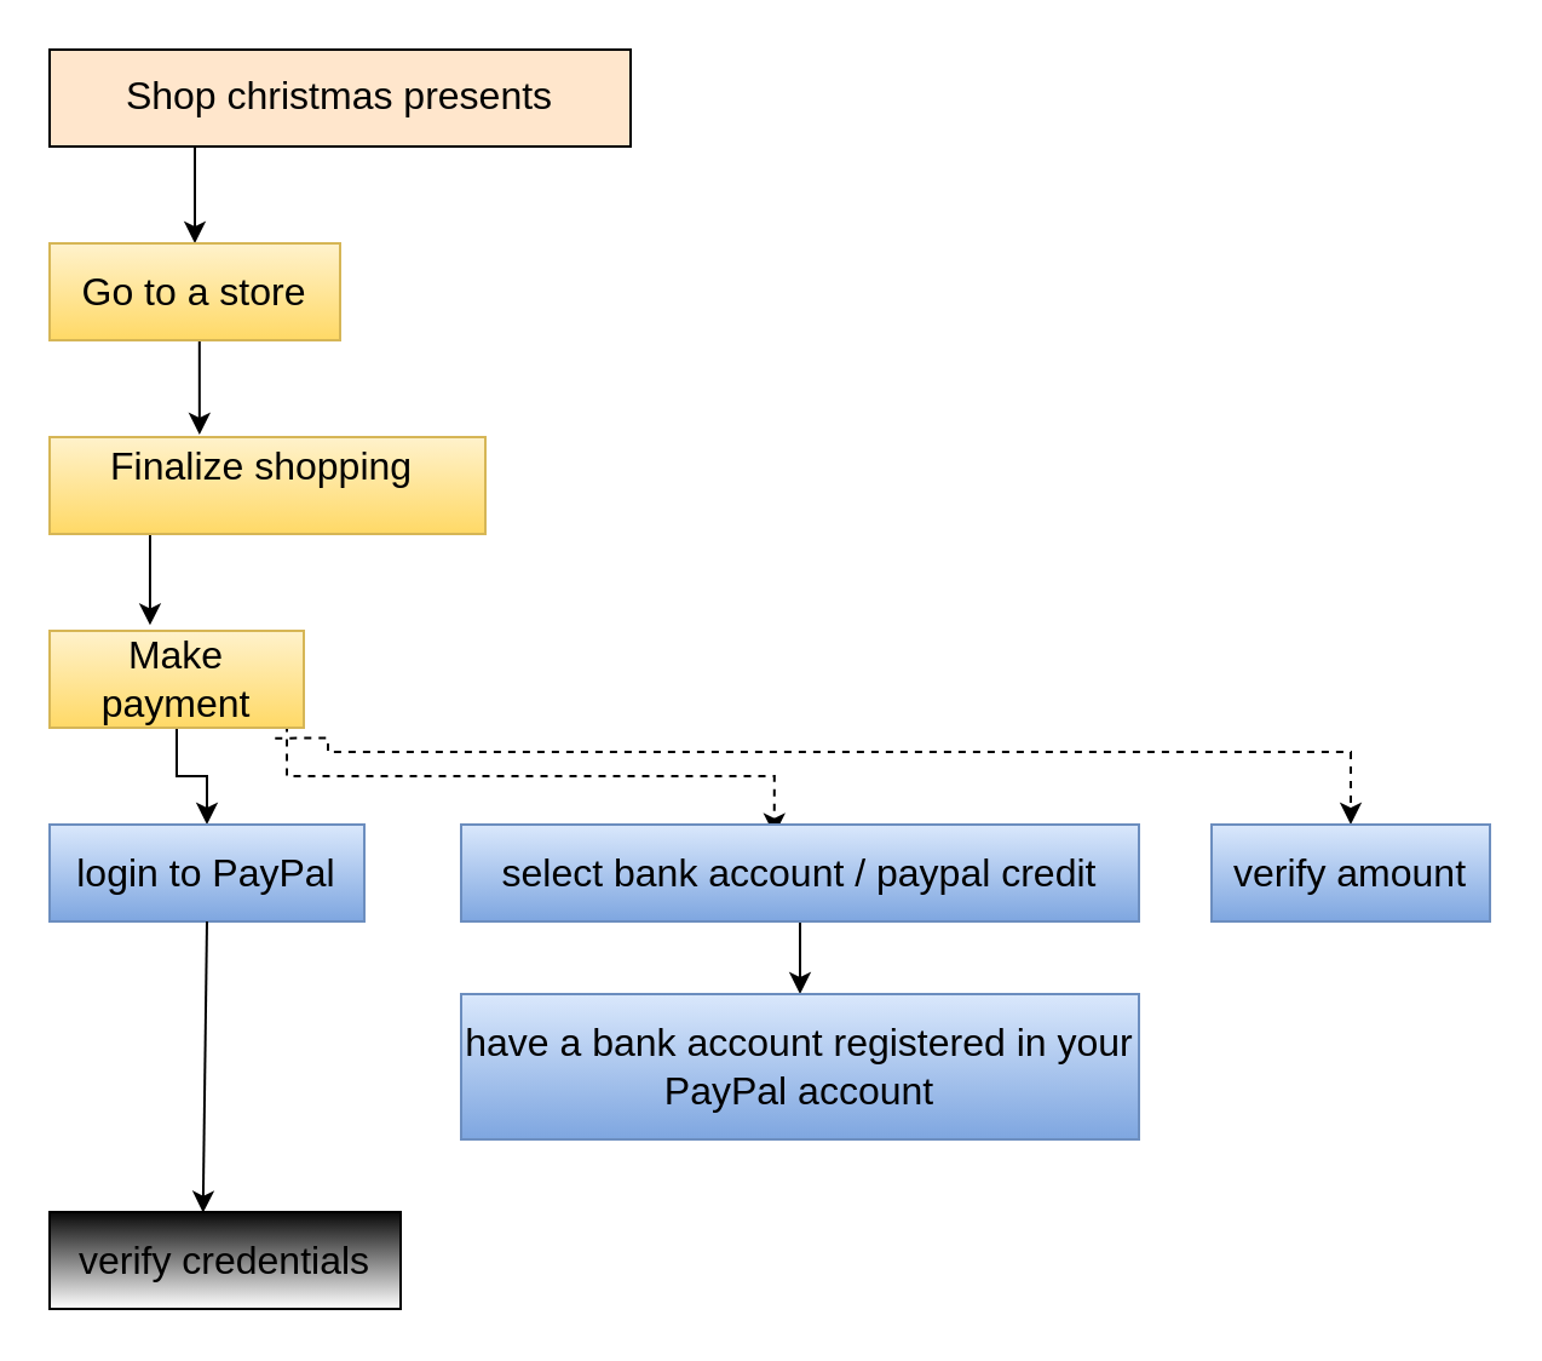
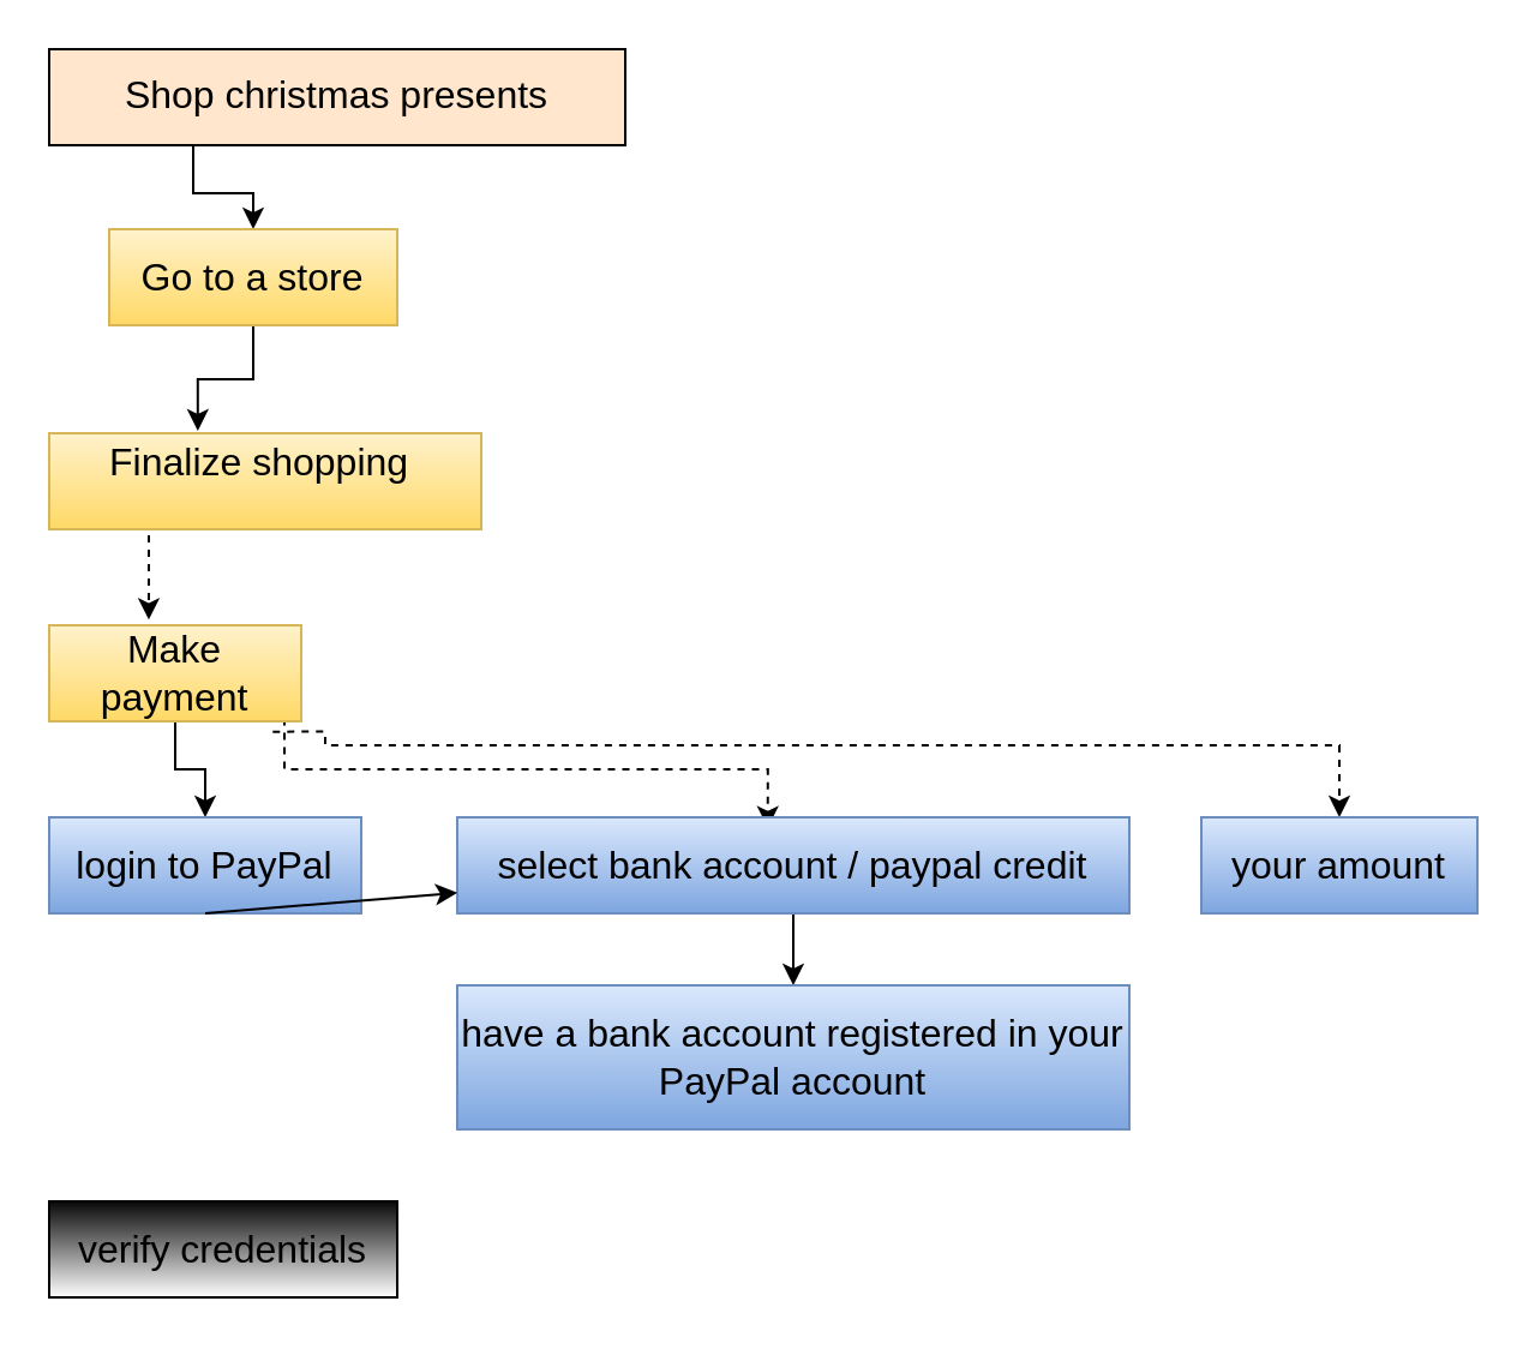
  <mxCell id="0" />
  <mxCell id="1" parent="0" />
  <mxCell id="2" style="edgeStyle=orthogonalEdgeStyle;rounded=0;orthogonalLoop=1;jettySize=auto;html=1;exitX=0.25;exitY=1;exitDx=0;exitDy=0;entryX=0.5;entryY=0;entryDx=0;entryDy=0;" edge="1" parent="1" source="3" target="5"><mxGeometry relative="1" as="geometry" /></mxCell>
  <mxCell id="3" value="&lt;span id=&quot;docs-internal-guid-d5e7203e-7fff-3c16-a125-c171abe92407&quot;&gt;&lt;p dir=&quot;ltr&quot; style=&quot;line-height: 1.38 ; margin-top: 0pt ; margin-bottom: 0pt&quot;&gt;&lt;span style=&quot;font-size: 12pt ; font-family: &amp;#34;arial&amp;#34; ; background-color: transparent ; vertical-align: baseline&quot;&gt;Shop christmas presents&lt;/span&gt;&lt;/p&gt;&lt;/span&gt;" style="rounded=0;whiteSpace=wrap;html=1;fillColor=#ffe6cc;" vertex="1" parent="1"><mxGeometry x="20" y="20" width="240" height="40" as="geometry" /></mxCell>
  <mxCell id="4" style="edgeStyle=orthogonalEdgeStyle;rounded=0;orthogonalLoop=1;jettySize=auto;html=1;exitX=0.5;exitY=1;exitDx=0;exitDy=0;entryX=0.344;entryY=-0.025;entryDx=0;entryDy=0;entryPerimeter=0;" edge="1" parent="1" source="5" target="9"><mxGeometry relative="1" as="geometry" /></mxCell>
- <mxCell id="5" value="&#10;&#10;&lt;b style=&quot;font-weight: normal&quot; id=&quot;docs-internal-guid-62c89e5a-7fff-6335-1848-f5268fc64938&quot;&gt;&lt;span style=&quot;font-size: 12pt; font-family: arial; color: rgb(0, 0, 0); background-color: transparent; font-weight: 400; font-style: normal; font-variant: normal; text-decoration: none; vertical-align: baseline;&quot;&gt;Go to a store&lt;/span&gt;&lt;/b&gt;&#10;&#10;" style="rounded=0;whiteSpace=wrap;html=1;gradientColor=#ffd966;fillColor=#fff2cc;strokeColor=#d6b656;" vertex="1" parent="1"><mxGeometry x="20" y="100" width="120" height="40" as="geometry" /></mxCell>
- <mxCell id="6" style="edgeStyle=orthogonalEdgeStyle;rounded=0;orthogonalLoop=1;jettySize=auto;html=1;exitX=0.25;exitY=1;exitDx=0;exitDy=0;entryX=0.395;entryY=-0.058;entryDx=0;entryDy=0;entryPerimeter=0;" edge="1" parent="1" source="9" target="11"><mxGeometry relative="1" as="geometry" /></mxCell>
+ <mxCell id="5" value="&#10;&#10;&lt;b style=&quot;font-weight: normal&quot; id=&quot;docs-internal-guid-62c89e5a-7fff-6335-1848-f5268fc64938&quot;&gt;&lt;span style=&quot;font-size: 12pt; font-family: arial; color: rgb(0, 0, 0); background-color: transparent; font-weight: 400; font-style: normal; font-variant: normal; text-decoration: none; vertical-align: baseline;&quot;&gt;Go to a store&lt;/span&gt;&lt;/b&gt;&#10;&#10;" style="rounded=0;whiteSpace=wrap;html=1;gradientColor=#ffd966;fillColor=#fff2cc;strokeColor=#d6b656;" vertex="1" parent="1"><mxGeometry x="45" y="95" width="120" height="40" as="geometry" /></mxCell>
+ <mxCell id="6" style="edgeStyle=orthogonalEdgeStyle;rounded=0;orthogonalLoop=1;jettySize=auto;html=1;exitX=0.25;exitY=1;exitDx=0;exitDy=0;entryX=0.395;entryY=-0.058;entryDx=0;entryDy=0;entryPerimeter=0;dashed=1;" edge="1" parent="1" source="9" target="11"><mxGeometry relative="1" as="geometry" /></mxCell>
  <mxCell id="7" style="edgeStyle=orthogonalEdgeStyle;rounded=0;orthogonalLoop=1;jettySize=auto;html=1;exitX=0.75;exitY=1;exitDx=0;exitDy=0;entryX=0.462;entryY=0.108;entryDx=0;entryDy=0;entryPerimeter=0;dashed=1;" edge="1" parent="1" source="11" target="14"><mxGeometry relative="1" as="geometry"><Array as="points"><mxPoint x="118" y="320" /><mxPoint x="319" y="320" /></Array></mxGeometry></mxCell>
  <mxCell id="8" style="edgeStyle=orthogonalEdgeStyle;rounded=0;orthogonalLoop=1;jettySize=auto;html=1;exitX=0.887;exitY=1.108;exitDx=0;exitDy=0;entryX=0.5;entryY=0;entryDx=0;entryDy=0;dashed=1;exitPerimeter=0;" edge="1" parent="1" source="11" target="15"><mxGeometry relative="1" as="geometry"><Array as="points"><mxPoint x="135" y="310" /><mxPoint x="558" y="310" /></Array></mxGeometry></mxCell>
  <mxCell id="9" value="&#10;&#10;&lt;b style=&quot;font-weight: normal&quot; id=&quot;docs-internal-guid-b32aff59-7fff-d8a4-a926-250280d1fc39&quot;&gt;&lt;p dir=&quot;ltr&quot; style=&quot;line-height: 1.38 ; margin-top: 0pt ; margin-bottom: 0pt&quot;&gt;&lt;span style=&quot;font-size: 12pt; font-family: arial; color: rgb(0, 0, 0); background-color: transparent; font-weight: 400; font-style: normal; font-variant: normal; text-decoration: none; vertical-align: baseline;&quot;&gt;Finalize shopping&amp;nbsp;&lt;/span&gt;&lt;/p&gt;&lt;/b&gt;&lt;br class=&quot;Apple-interchange-newline&quot;&gt;&#10;&#10;" style="rounded=0;whiteSpace=wrap;html=1;gradientColor=#ffd966;fillColor=#fff2cc;strokeColor=#d6b656;" vertex="1" parent="1"><mxGeometry x="20" y="180" width="180" height="40" as="geometry" /></mxCell>
  <mxCell id="10" style="edgeStyle=orthogonalEdgeStyle;rounded=0;orthogonalLoop=1;jettySize=auto;html=1;exitX=0.5;exitY=1;exitDx=0;exitDy=0;entryX=0.5;entryY=0;entryDx=0;entryDy=0;" edge="1" parent="1" source="11" target="12"><mxGeometry relative="1" as="geometry" /></mxCell>
  <mxCell id="11" value="&lt;span id=&quot;docs-internal-guid-7b47e7b9-7fff-ebda-0fa6-152eb75dcf57&quot;&gt;&lt;span style=&quot;font-size: 12pt ; font-family: &amp;#34;arial&amp;#34; ; background-color: transparent ; vertical-align: baseline&quot;&gt;Make payment &lt;/span&gt;&lt;/span&gt;" style="rounded=0;whiteSpace=wrap;html=1;gradientColor=#ffd966;fillColor=#fff2cc;strokeColor=#d6b656;" vertex="1" parent="1"><mxGeometry x="20" y="260" width="105" height="40" as="geometry" /></mxCell>
  <mxCell id="12" value="&#10;&#10;&lt;b style=&quot;font-weight: normal&quot; id=&quot;docs-internal-guid-7c6bcb67-7fff-37ff-2fc6-8727643be1cf&quot;&gt;&lt;span style=&quot;font-size: 12pt; font-family: arial; color: rgb(0, 0, 0); background-color: transparent; font-weight: 400; font-style: normal; font-variant: normal; text-decoration: none; vertical-align: baseline;&quot;&gt;login to PayPal&lt;/span&gt;&lt;/b&gt;&#10;&#10;" style="rounded=0;whiteSpace=wrap;html=1;gradientColor=#7ea6e0;fillColor=#dae8fc;strokeColor=#6c8ebf;" vertex="1" parent="1"><mxGeometry x="20" y="340" width="130" height="40" as="geometry" /></mxCell>
  <mxCell id="13" style="edgeStyle=orthogonalEdgeStyle;rounded=0;orthogonalLoop=1;jettySize=auto;html=1;exitX=0.5;exitY=1;exitDx=0;exitDy=0;entryX=0.5;entryY=0;entryDx=0;entryDy=0;" edge="1" parent="1" source="14" target="16"><mxGeometry relative="1" as="geometry" /></mxCell>
  <mxCell id="14" value="&#10;&#10;&lt;b style=&quot;font-weight: normal&quot; id=&quot;docs-internal-guid-d9f5a656-7fff-0383-6b03-10786f2cd219&quot;&gt;&lt;span style=&quot;font-size: 12pt; font-family: arial; color: rgb(0, 0, 0); background-color: transparent; font-weight: 400; font-style: normal; font-variant: normal; text-decoration: none; vertical-align: baseline;&quot;&gt;select bank account / paypal credit&lt;/span&gt;&lt;/b&gt;&#10;&#10;" style="rounded=0;whiteSpace=wrap;html=1;gradientColor=#7ea6e0;fillColor=#dae8fc;strokeColor=#6c8ebf;" vertex="1" parent="1"><mxGeometry x="190" y="340" width="280" height="40" as="geometry" /></mxCell>
- <mxCell id="15" value="&lt;span id=&quot;docs-internal-guid-5fa6aee9-7fff-3ed0-3309-f92e11b2a13b&quot;&gt;&lt;span style=&quot;font-size: 12pt ; font-family: &amp;#34;arial&amp;#34; ; background-color: transparent ; vertical-align: baseline&quot;&gt;verify amount&lt;/span&gt;&lt;/span&gt;" style="rounded=0;whiteSpace=wrap;html=1;gradientColor=#7ea6e0;fillColor=#dae8fc;strokeColor=#6c8ebf;" vertex="1" parent="1"><mxGeometry x="500" y="340" width="115" height="40" as="geometry" /></mxCell>
+ <mxCell id="15" value="&lt;span id=&quot;docs-internal-guid-5fa6aee9-7fff-3ed0-3309-f92e11b2a13b&quot;&gt;&lt;span style=&quot;font-size: 12pt ; font-family: &amp;#34;arial&amp;#34; ; background-color: transparent ; vertical-align: baseline&quot;&gt;your amount&lt;/span&gt;&lt;/span&gt;" style="rounded=0;whiteSpace=wrap;html=1;gradientColor=#7ea6e0;fillColor=#dae8fc;strokeColor=#6c8ebf;" vertex="1" parent="1"><mxGeometry x="500" y="340" width="115" height="40" as="geometry" /></mxCell>
  <mxCell id="16" value="&#10;&#10;&lt;b style=&quot;font-weight: normal&quot; id=&quot;docs-internal-guid-ea2c0d4e-7fff-873a-136c-a83e7543a666&quot;&gt;&lt;span style=&quot;font-size: 12pt; font-family: arial; color: rgb(0, 0, 0); background-color: transparent; font-weight: 400; font-style: normal; font-variant: normal; text-decoration: none; vertical-align: baseline;&quot;&gt;have a bank account registered in your PayPal account&lt;/span&gt;&lt;/b&gt;&#10;&#10;" style="rounded=0;whiteSpace=wrap;html=1;gradientColor=#7ea6e0;fillColor=#dae8fc;strokeColor=#6c8ebf;" vertex="1" parent="1"><mxGeometry x="190" y="410" width="280" height="60" as="geometry" /></mxCell>
  <mxCell id="17" value="&lt;span id=&quot;docs-internal-guid-440a27ed-7fff-7f88-586e-51d2251a4bd8&quot;&gt;&lt;span style=&quot;font-size: 12pt ; font-family: &amp;#34;arial&amp;#34; ; background-color: transparent ; vertical-align: baseline&quot;&gt;verify credentials&lt;/span&gt;&lt;/span&gt;" style="rounded=0;whiteSpace=wrap;html=1;fillColor=#080808;gradientColor=#ffffff;" vertex="1" parent="1"><mxGeometry x="20" y="500" width="145" height="40" as="geometry" /></mxCell>
- <mxCell id="18" value="" style="endArrow=classic;html=1;exitX=0.5;exitY=1;exitDx=0;exitDy=0;entryX=0.437;entryY=0.008;entryDx=0;entryDy=0;entryPerimeter=0;" edge="1" parent="1" source="12" target="17"><mxGeometry width="50" height="50" relative="1" as="geometry"><mxPoint x="320" y="240" as="sourcePoint" /><mxPoint x="370" y="190" as="targetPoint" /></mxGeometry></mxCell>
+ <mxCell id="18" value="" style="endArrow=classic;html=1;exitX=0.5;exitY=1;exitDx=0;exitDy=0;" edge="1" parent="1" source="12" target="14"><mxGeometry width="50" height="50" relative="1" as="geometry"><mxPoint x="320" y="240" as="sourcePoint" /><mxPoint x="370" y="190" as="targetPoint" /></mxGeometry></mxCell>
